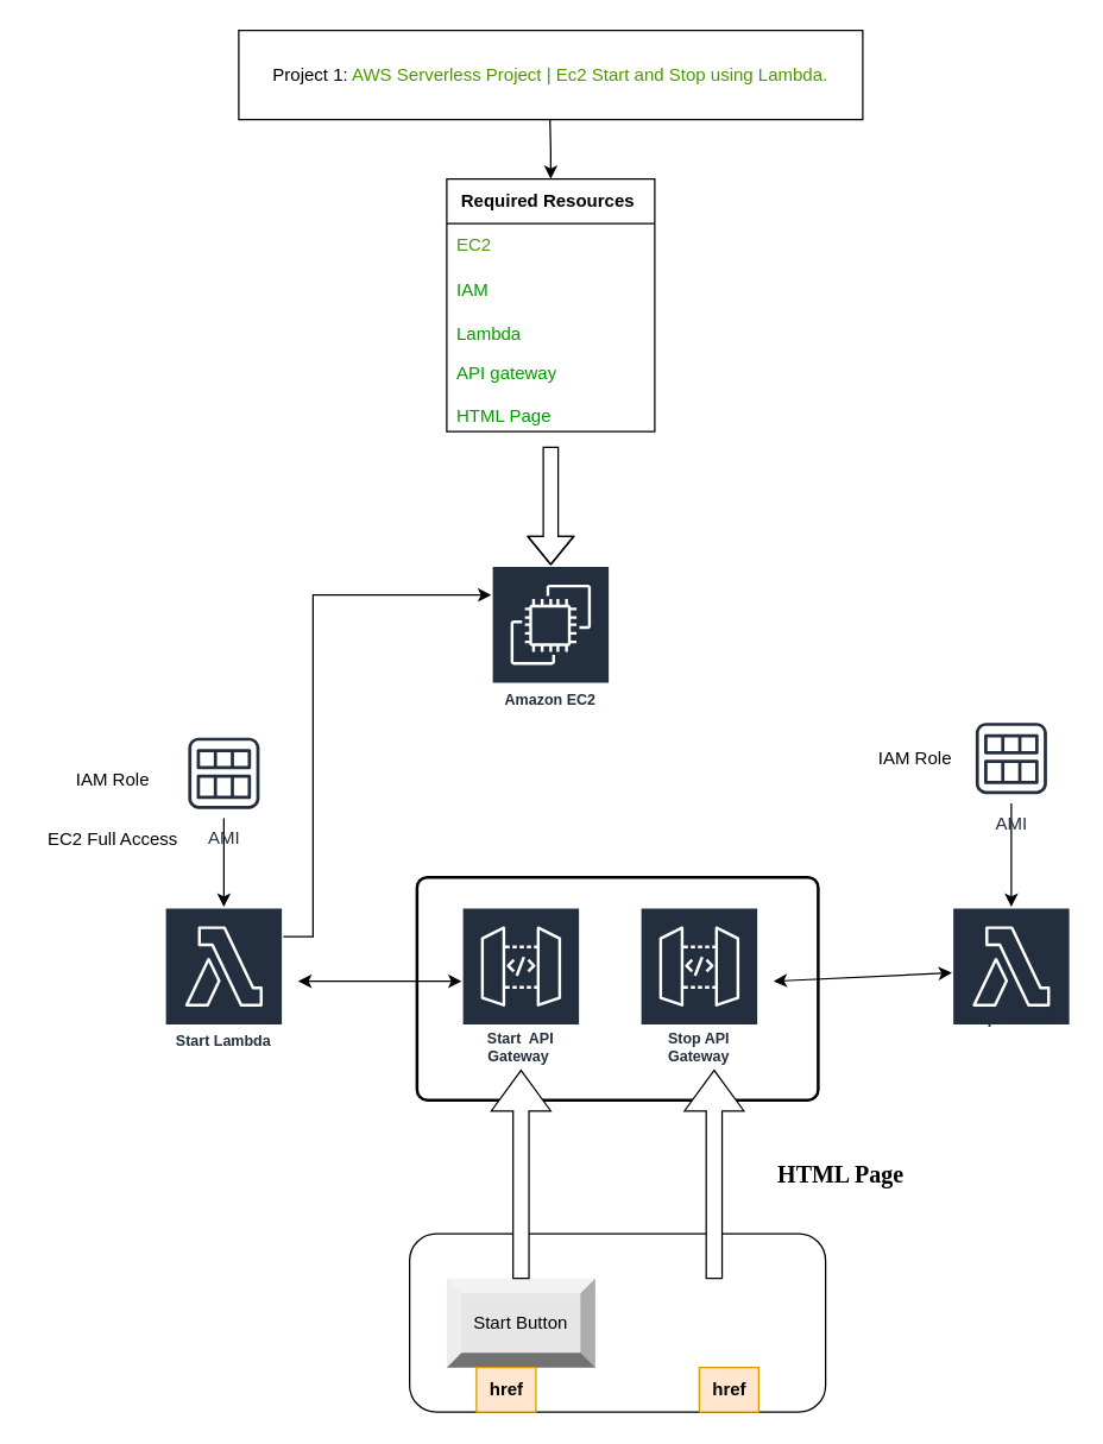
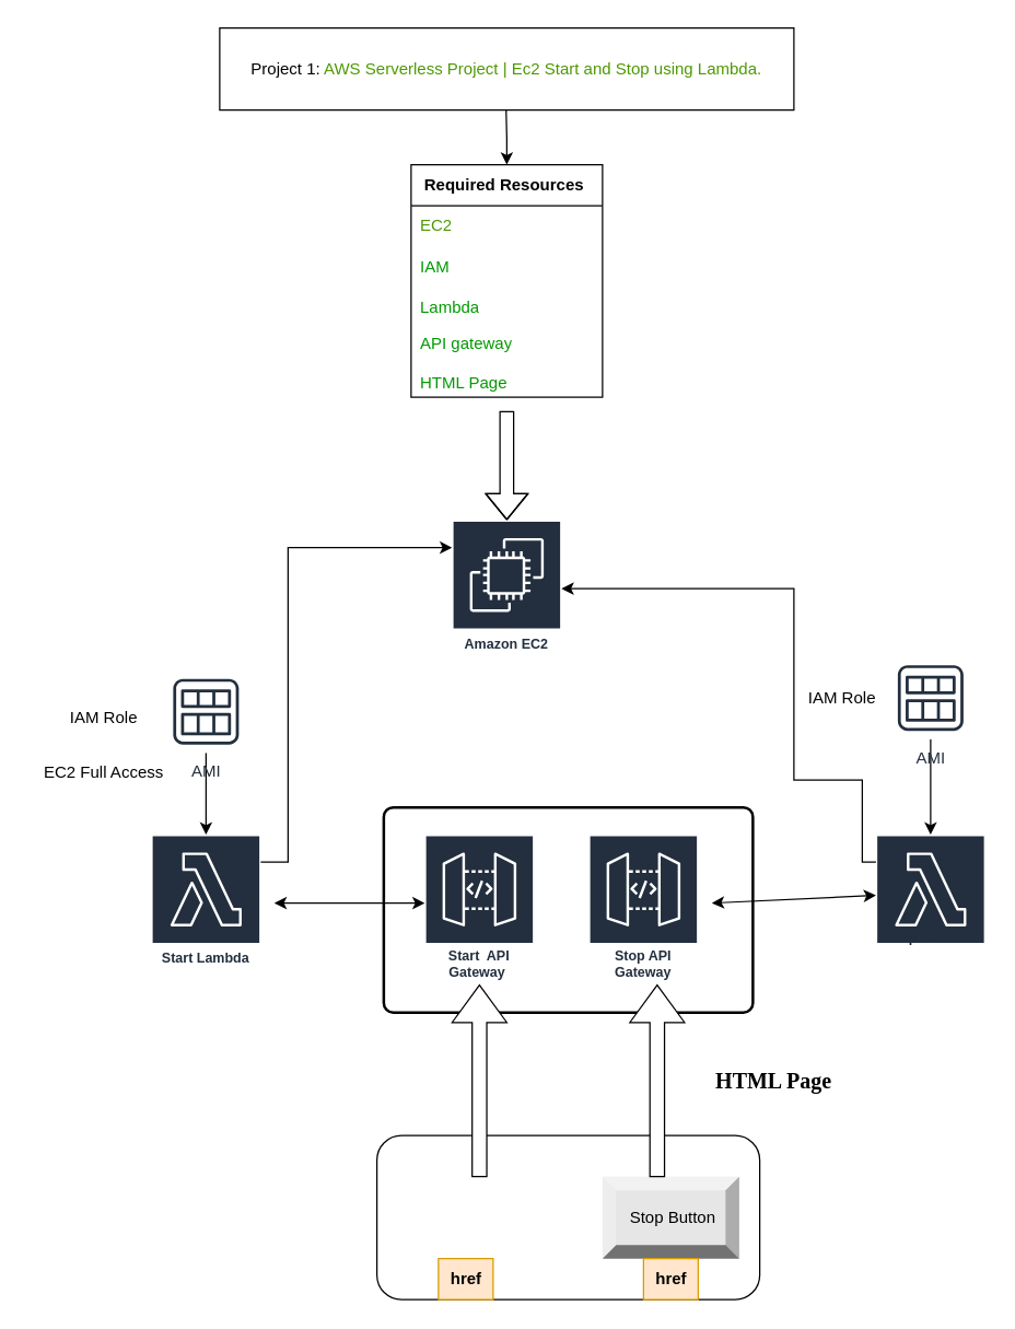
  <mxCell id="0" />
  <mxCell id="1" parent="0" />
  <mxCell id="2" value="" style="rounded=1;whiteSpace=wrap;html=1;absoluteArcSize=1;arcSize=14;strokeWidth=2;" vertex="1" parent="1"><mxGeometry x="280" y="590" width="270" height="150" as="geometry" /></mxCell>
  <mxCell id="3" style="edgeStyle=orthogonalEdgeStyle;rounded=0;orthogonalLoop=1;jettySize=auto;html=1;" edge="1" parent="1"><mxGeometry relative="1" as="geometry"><mxPoint x="370" y="120" as="targetPoint" /><mxPoint x="369.5" y="80" as="sourcePoint" /></mxGeometry></mxCell>
  <mxCell id="4" value="" style="rounded=0;whiteSpace=wrap;html=1;" vertex="1" parent="1"><mxGeometry x="160" y="20" width="420" height="60" as="geometry" /></mxCell>
  <mxCell id="5" value="Project 1: &lt;font color=&quot;#4d9900&quot;&gt;AWS Serverless Project | Ec2 Start and Stop using Lambda.&lt;br&gt;&lt;/font&gt;" style="text;html=1;align=center;verticalAlign=middle;whiteSpace=wrap;rounded=0;" vertex="1" parent="1"><mxGeometry x="130" y="35" width="480" height="30" as="geometry" /></mxCell>
  <mxCell id="6" value="&lt;b&gt;Required Resources&amp;nbsp;&lt;/b&gt;" style="swimlane;fontStyle=0;childLayout=stackLayout;horizontal=1;startSize=30;horizontalStack=0;resizeParent=1;resizeParentMax=0;resizeLast=0;collapsible=1;marginBottom=0;whiteSpace=wrap;html=1;" vertex="1" parent="1"><mxGeometry x="300" y="120" width="140" height="170" as="geometry" /></mxCell>
  <mxCell id="7" value="" style="shape=table;startSize=0;container=1;collapsible=0;childLayout=tableLayout;fontSize=11;fillColor=none;strokeColor=none;" vertex="1" parent="6"><mxGeometry y="30" width="140" height="140" as="geometry" /></mxCell>
  <mxCell id="8" value="" style="shape=tableRow;horizontal=0;startSize=0;swimlaneHead=0;swimlaneBody=0;strokeColor=inherit;top=0;left=0;bottom=0;right=0;collapsible=0;dropTarget=0;fillColor=none;points=[[0,0.5],[1,0.5]];portConstraint=eastwest;fontSize=16;" vertex="1" parent="7"><mxGeometry width="140" height="30" as="geometry" /></mxCell>
  <mxCell id="9" value="&lt;font color=&quot;#4d9900&quot;&gt;EC2&lt;/font&gt;" style="shape=partialRectangle;html=1;whiteSpace=wrap;connectable=0;strokeColor=inherit;overflow=hidden;fillColor=none;top=0;left=0;bottom=0;right=0;pointerEvents=1;fontSize=12;align=left;spacingLeft=5;" vertex="1" parent="8"><mxGeometry width="140" height="30" as="geometry"><mxRectangle width="140" height="30" as="alternateBounds" /></mxGeometry></mxCell>
  <mxCell id="10" value="" style="shape=tableRow;horizontal=0;startSize=0;swimlaneHead=0;swimlaneBody=0;strokeColor=inherit;top=0;left=0;bottom=0;right=0;collapsible=0;dropTarget=0;fillColor=none;points=[[0,0.5],[1,0.5]];portConstraint=eastwest;fontSize=16;" vertex="1" parent="7"><mxGeometry y="30" width="140" height="30" as="geometry" /></mxCell>
  <mxCell id="11" value="&lt;font color=&quot;#009900&quot;&gt;IAM&lt;/font&gt;" style="shape=partialRectangle;html=1;whiteSpace=wrap;connectable=0;strokeColor=inherit;overflow=hidden;fillColor=none;top=0;left=0;bottom=0;right=0;pointerEvents=1;fontSize=12;align=left;spacingLeft=5;" vertex="1" parent="10"><mxGeometry width="140" height="30" as="geometry"><mxRectangle width="140" height="30" as="alternateBounds" /></mxGeometry></mxCell>
  <mxCell id="12" value="" style="shape=tableRow;horizontal=0;startSize=0;swimlaneHead=0;swimlaneBody=0;strokeColor=inherit;top=0;left=0;bottom=0;right=0;collapsible=0;dropTarget=0;fillColor=none;points=[[0,0.5],[1,0.5]];portConstraint=eastwest;fontSize=16;" vertex="1" parent="7"><mxGeometry y="60" width="140" height="30" as="geometry" /></mxCell>
  <mxCell id="13" value="&lt;span style=&quot;color: rgb(0, 153, 0);&quot;&gt;Lambda&lt;/span&gt;" style="shape=partialRectangle;html=1;whiteSpace=wrap;connectable=0;strokeColor=inherit;overflow=hidden;fillColor=none;top=0;left=0;bottom=0;right=0;pointerEvents=1;fontSize=12;align=left;spacingLeft=5;" vertex="1" parent="12"><mxGeometry width="140" height="30" as="geometry"><mxRectangle width="140" height="30" as="alternateBounds" /></mxGeometry></mxCell>
  <mxCell id="14" style="shape=tableRow;horizontal=0;startSize=0;swimlaneHead=0;swimlaneBody=0;strokeColor=inherit;top=0;left=0;bottom=0;right=0;collapsible=0;dropTarget=0;fillColor=none;points=[[0,0.5],[1,0.5]];portConstraint=eastwest;fontSize=16;" vertex="1" parent="7"><mxGeometry y="90" width="140" height="50" as="geometry" /></mxCell>
  <mxCell id="15" value="&lt;span style=&quot;color: rgb(0, 153, 0);&quot;&gt;API gateway&lt;/span&gt;&lt;div&gt;&lt;span style=&quot;color: rgb(0, 153, 0);&quot;&gt;&lt;br&gt;&lt;/span&gt;&lt;/div&gt;&lt;div&gt;&lt;span style=&quot;color: rgb(0, 153, 0);&quot;&gt;HTML Page&lt;/span&gt;&lt;/div&gt;" style="shape=partialRectangle;html=1;whiteSpace=wrap;connectable=0;strokeColor=inherit;overflow=hidden;fillColor=none;top=0;left=0;bottom=0;right=0;pointerEvents=1;fontSize=12;align=left;spacingLeft=5;" vertex="1" parent="14"><mxGeometry width="140" height="50" as="geometry"><mxRectangle width="140" height="50" as="alternateBounds" /></mxGeometry></mxCell>
  <mxCell id="16" value="" style="shape=flexArrow;endArrow=classic;html=1;rounded=0;exitX=0.5;exitY=1.2;exitDx=0;exitDy=0;exitPerimeter=0;" edge="1" parent="1" source="14"><mxGeometry width="50" height="50" relative="1" as="geometry"><mxPoint x="420" y="293" as="sourcePoint" /><mxPoint x="370" y="380" as="targetPoint" /><Array as="points"><mxPoint x="370" y="340" /></Array></mxGeometry></mxCell>
  <mxCell id="17" value="Start Lambda" style="sketch=0;outlineConnect=0;fontColor=#232F3E;gradientColor=none;strokeColor=#ffffff;fillColor=#232F3E;dashed=0;verticalLabelPosition=middle;verticalAlign=bottom;align=center;html=1;whiteSpace=wrap;fontSize=10;fontStyle=1;spacing=3;shape=mxgraph.aws4.productIcon;prIcon=mxgraph.aws4.lambda;" vertex="1" parent="1"><mxGeometry x="110" y="610" width="80" height="100" as="geometry" /></mxCell>
  <mxCell id="18" value="Stop Lambda" style="sketch=0;outlineConnect=0;fontColor=#232F3E;gradientColor=none;strokeColor=#ffffff;fillColor=#232F3E;dashed=0;verticalLabelPosition=middle;verticalAlign=bottom;align=center;html=1;whiteSpace=wrap;fontSize=10;fontStyle=1;spacing=3;shape=mxgraph.aws4.productIcon;prIcon=mxgraph.aws4.lambda;" vertex="1" parent="1"><mxGeometry x="640" y="610" width="80" height="85" as="geometry" /></mxCell>
  <mxCell id="19" value="" style="edgeStyle=orthogonalEdgeStyle;rounded=0;orthogonalLoop=1;jettySize=auto;html=1;" edge="1" parent="1" source="20" target="17"><mxGeometry relative="1" as="geometry" /></mxCell>
  <mxCell id="20" value="AMI" style="sketch=0;outlineConnect=0;fontColor=#232F3E;gradientColor=none;strokeColor=#232F3E;fillColor=#ffffff;dashed=0;verticalLabelPosition=bottom;verticalAlign=top;align=center;html=1;fontSize=12;fontStyle=0;aspect=fixed;shape=mxgraph.aws4.resourceIcon;resIcon=mxgraph.aws4.ami;" vertex="1" parent="1"><mxGeometry x="120" y="490" width="60" height="60" as="geometry" /></mxCell>
  <mxCell id="21" style="edgeStyle=orthogonalEdgeStyle;rounded=0;orthogonalLoop=1;jettySize=auto;html=1;" edge="1" parent="1" source="22" target="18"><mxGeometry relative="1" as="geometry" /></mxCell>
  <mxCell id="22" value="AMI" style="sketch=0;outlineConnect=0;fontColor=#232F3E;gradientColor=none;strokeColor=#232F3E;fillColor=#ffffff;dashed=0;verticalLabelPosition=bottom;verticalAlign=top;align=center;html=1;fontSize=12;fontStyle=0;aspect=fixed;shape=mxgraph.aws4.resourceIcon;resIcon=mxgraph.aws4.ami;" vertex="1" parent="1"><mxGeometry x="650" y="480" width="60" height="60" as="geometry" /></mxCell>
  <mxCell id="23" value="Stop API Gateway" style="sketch=0;outlineConnect=0;fontColor=#232F3E;gradientColor=none;strokeColor=#ffffff;fillColor=#232F3E;dashed=0;verticalLabelPosition=middle;verticalAlign=bottom;align=center;html=1;whiteSpace=wrap;fontSize=10;fontStyle=1;spacing=3;shape=mxgraph.aws4.productIcon;prIcon=mxgraph.aws4.api_gateway;" vertex="1" parent="1"><mxGeometry x="430" y="610" width="80" height="110" as="geometry" /></mxCell>
  <mxCell id="24" value="Start&amp;nbsp; API Gateway&amp;nbsp;" style="sketch=0;outlineConnect=0;fontColor=#232F3E;gradientColor=none;strokeColor=#ffffff;fillColor=#232F3E;dashed=0;verticalLabelPosition=middle;verticalAlign=bottom;align=center;html=1;whiteSpace=wrap;fontSize=10;fontStyle=1;spacing=3;shape=mxgraph.aws4.productIcon;prIcon=mxgraph.aws4.api_gateway;" vertex="1" parent="1"><mxGeometry x="310" y="610" width="80" height="110" as="geometry" /></mxCell>
  <mxCell id="25" value="EC2 Full Access" style="text;html=1;align=center;verticalAlign=middle;resizable=0;points=[];autosize=1;strokeColor=none;fillColor=none;" vertex="1" parent="1"><mxGeometry x="20" y="550" width="110" height="30" as="geometry" /></mxCell>
  <mxCell id="26" value="IAM Role" style="text;html=1;align=center;verticalAlign=middle;resizable=0;points=[];autosize=1;strokeColor=none;fillColor=none;" vertex="1" parent="1"><mxGeometry y="510" width="70" height="30" as="geometry" x="40" /></mxCell>
  <mxCell id="27" value="IAM Role" style="text;html=1;align=center;verticalAlign=middle;resizable=0;points=[];autosize=1;strokeColor=none;fillColor=none;" vertex="1" parent="1"><mxGeometry x="580" y="495" width="70" height="30" as="geometry" /></mxCell>
  <mxCell id="28" value="" style="rounded=1;whiteSpace=wrap;html=1;" vertex="1" parent="1"><mxGeometry x="275" y="830" width="280" height="120" as="geometry" /></mxCell>
- <mxCell id="30" value="Start Button" style="labelPosition=center;verticalLabelPosition=middle;align=center;html=1;shape=mxgraph.basic.shaded_button;dx=10;fillColor=#E6E6E6;strokeColor=none;whiteSpace=wrap;" vertex="1" parent="1"><mxGeometry x="300" y="860" width="100" height="60" as="geometry" /></mxCell>
+ <mxCell id="29" value="&amp;nbsp;Stop Button" style="labelPosition=center;verticalLabelPosition=middle;align=center;html=1;shape=mxgraph.basic.shaded_button;dx=10;fillColor=#E6E6E6;strokeColor=none;whiteSpace=wrap;" vertex="1" parent="1"><mxGeometry x="440" y="860" width="100" height="60" as="geometry" /></mxCell>
  <mxCell id="31" value="href&lt;span style=&quot;color: rgba(0, 0, 0, 0); font-family: monospace; font-size: 0px; text-align: start;&quot;&gt;%3CmxGraphModel%3E%3Croot%3E%3CmxCell%20id%3D%220%22%2F%3E%3CmxCell%20id%3D%221%22%20parent%3D%220%22%2F%3E%3CmxCell%20id%3D%222%22%20value%3D%22Button%22%20style%3D%22labelPosition%3Dcenter%3BverticalLabelPosition%3Dmiddle%3Balign%3Dcenter%3Bhtml%3D1%3Bshape%3Dmxgraph.basic.shaded_button%3Bdx%3D10%3BfillColor%3D%23E6E6E6%3BstrokeColor%3Dnone%3BwhiteSpace%3Dwrap%3B%22%20vertex%3D%221%22%20parent%3D%221%22%3E%3CmxGeometry%20x%3D%22360%22%20y%3D%22890%22%20width%3D%22100%22%20height%3D%2260%22%20as%3D%22geometry%22%2F%3E%3C%2FmxCell%3E%3C%2Froot%3E%3C%2FmxGraphModel%3E&lt;/span&gt;" style="text;html=1;align=center;verticalAlign=middle;resizable=0;points=[];autosize=1;strokeColor=#d79b00;fillColor=#ffe6cc;fontStyle=1" vertex="1" parent="1"><mxGeometry x="470" y="920" width="40" height="30" as="geometry" /></mxCell>
  <mxCell id="32" value="href&lt;span style=&quot;color: rgba(0, 0, 0, 0); font-family: monospace; font-size: 0px; text-align: start;&quot;&gt;%3CmxGraphModel%3E%3Croot%3E%3CmxCell%20id%3D%220%22%2F%3E%3CmxCell%20id%3D%221%22%20parent%3D%220%22%2F%3E%3CmxCell%20id%3D%222%22%20value%3D%22Button%22%20style%3D%22labelPosition%3Dcenter%3BverticalLabelPosition%3Dmiddle%3Balign%3Dcenter%3Bhtml%3D1%3Bshape%3Dmxgraph.basic.shaded_button%3Bdx%3D10%3BfillColor%3D%23E6E6E6%3BstrokeColor%3Dnone%3BwhiteSpace%3Dwrap%3B%22%20vertex%3D%221%22%20parent%3D%221%22%3E%3CmxGeometry%20x%3D%22360%22%20y%3D%22890%22%20width%3D%22100%22%20height%3D%2260%22%20as%3D%22geometry%22%2F%3E%3C%2FmxCell%3E%3C%2Froot%3E%3C%2FmxGraphModel%3E&lt;/span&gt;" style="text;html=1;align=center;verticalAlign=middle;resizable=0;points=[];autosize=1;strokeColor=#d79b00;fillColor=#ffe6cc;fontStyle=1" vertex="1" parent="1"><mxGeometry x="320" y="920" width="40" height="30" as="geometry" /></mxCell>
  <mxCell id="33" value="HTML Page" style="text;html=1;align=center;verticalAlign=middle;resizable=0;points=[];autosize=1;strokeColor=none;fillColor=none;fontFamily=Verdana;fontSize=16;fontStyle=1" vertex="1" parent="1"><mxGeometry x="510" y="775" width="110" height="30" as="geometry" /></mxCell>
  <mxCell id="34" value="" style="shape=singleArrow;direction=north;whiteSpace=wrap;html=1;arrowWidth=0.267;arrowSize=0.195;" vertex="1" parent="1"><mxGeometry x="330" y="720" width="40" height="140" as="geometry" /></mxCell>
  <mxCell id="35" value="" style="shape=singleArrow;direction=north;whiteSpace=wrap;html=1;arrowWidth=0.267;arrowSize=0.195;" vertex="1" parent="1"><mxGeometry x="460" y="720" width="40" height="140" as="geometry" /></mxCell>
  <mxCell id="36" style="edgeStyle=orthogonalEdgeStyle;rounded=0;orthogonalLoop=1;jettySize=auto;html=1;" edge="1" parent="1"><mxGeometry relative="1" as="geometry"><mxPoint x="190" y="630" as="sourcePoint" /><mxPoint x="330" y="400" as="targetPoint" /><Array as="points"><mxPoint x="210" y="630" /><mxPoint x="210" y="400" /></Array></mxGeometry></mxCell>
+ <mxCell id="37" value="" style="edgeStyle=orthogonalEdgeStyle;rounded=0;orthogonalLoop=1;jettySize=auto;html=1;entryX=1;entryY=0.5;entryDx=0;entryDy=0;entryPerimeter=0;" edge="1" parent="1" source="18" target="38"><mxGeometry relative="1" as="geometry"><mxPoint x="430" y="430" as="targetPoint" /><mxPoint x="640" y="630" as="sourcePoint" /><Array as="points"><mxPoint x="630" y="630" /><mxPoint x="630" y="570" /><mxPoint x="580" y="570" /><mxPoint x="580" y="430" /></Array></mxGeometry></mxCell>
  <mxCell id="38" value="Amazon EC2" style="sketch=0;outlineConnect=0;fontColor=#232F3E;gradientColor=none;strokeColor=#ffffff;fillColor=#232F3E;dashed=0;verticalLabelPosition=middle;verticalAlign=bottom;align=center;html=1;whiteSpace=wrap;fontSize=10;fontStyle=1;spacing=3;shape=mxgraph.aws4.productIcon;prIcon=mxgraph.aws4.ec2;" vertex="1" parent="1"><mxGeometry x="330" y="380" width="80" height="100" as="geometry" /></mxCell>
  <mxCell id="39" value="" style="endArrow=classic;startArrow=classic;html=1;rounded=0;" edge="1" parent="1"><mxGeometry width="50" height="50" relative="1" as="geometry"><mxPoint x="200" y="660" as="sourcePoint" /><mxPoint x="310" y="660" as="targetPoint" /></mxGeometry></mxCell>
  <mxCell id="40" value="" style="endArrow=classic;startArrow=classic;html=1;rounded=0;" edge="1" parent="1" target="18"><mxGeometry width="50" height="50" relative="1" as="geometry"><mxPoint x="520" y="660" as="sourcePoint" /><mxPoint x="320" y="670" as="targetPoint" /></mxGeometry></mxCell>
